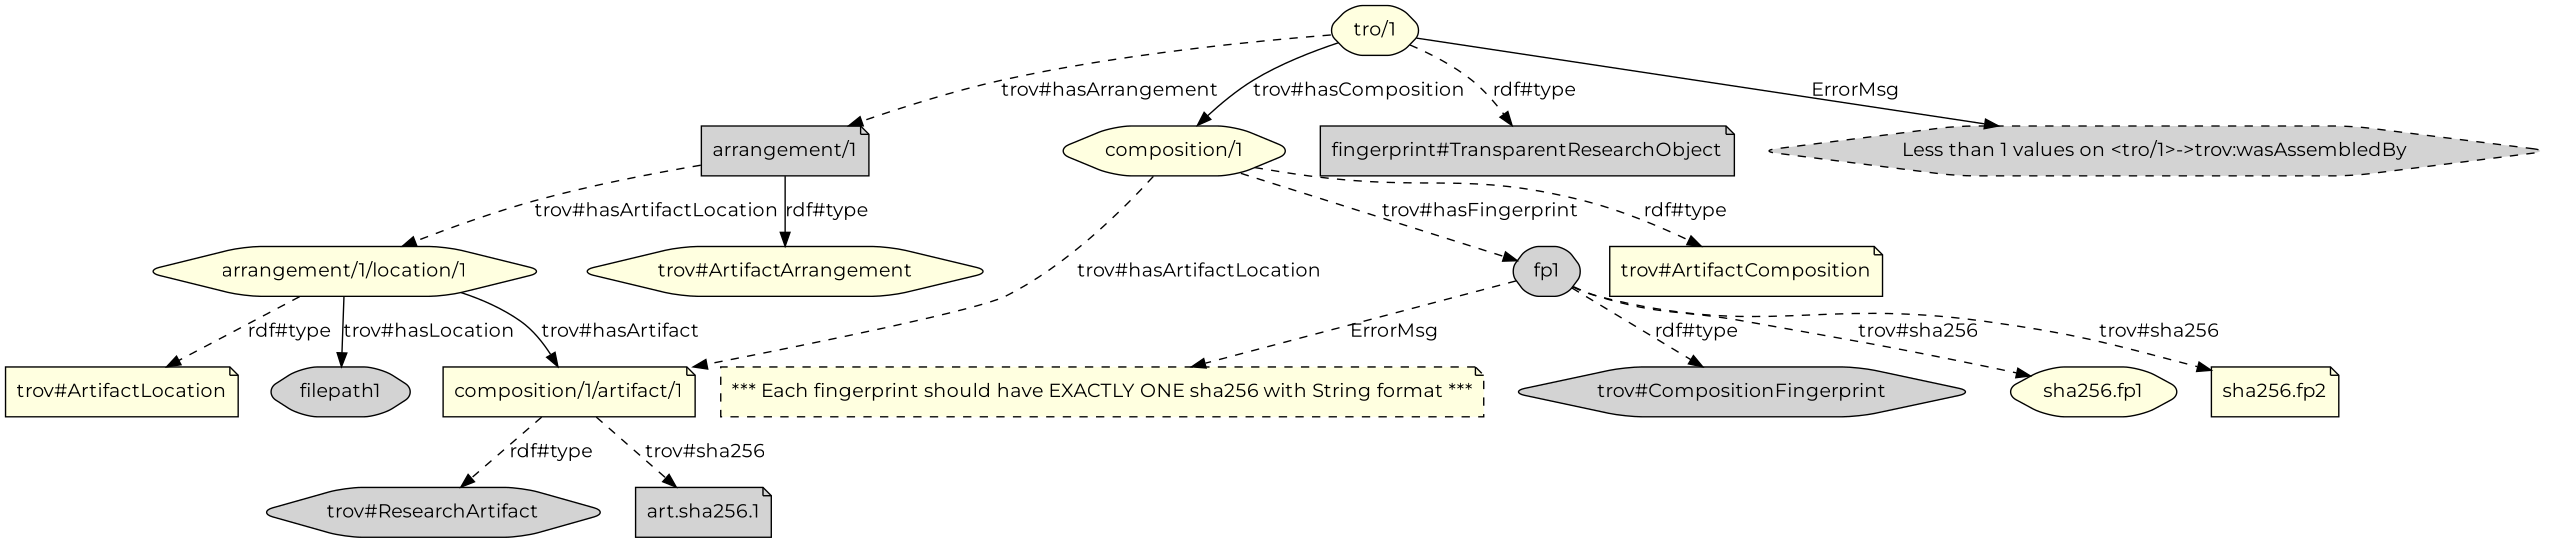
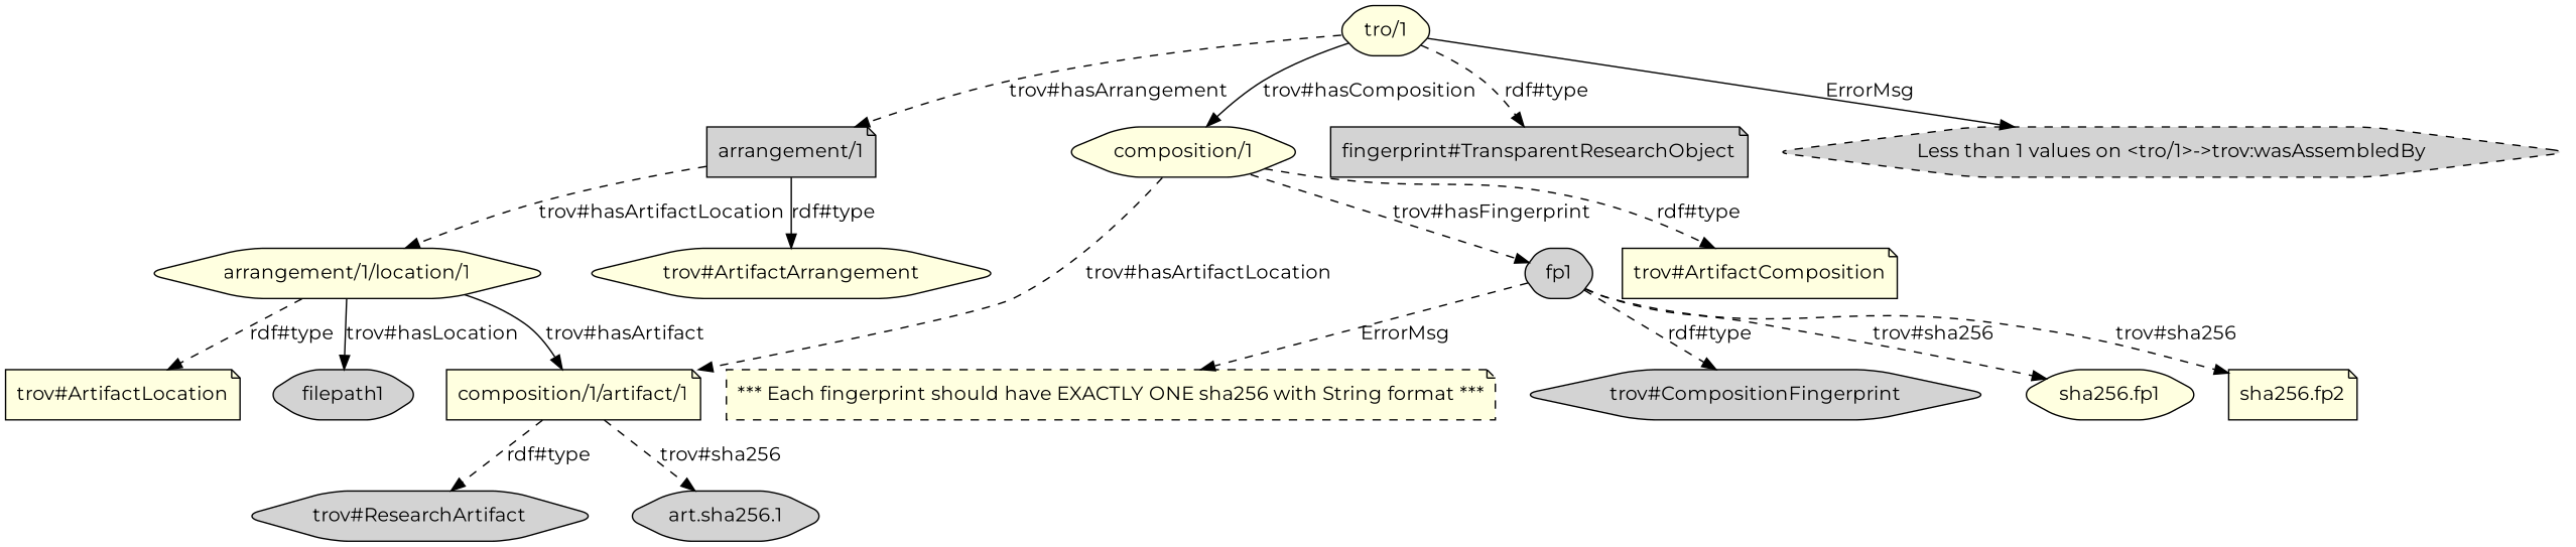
  strict digraph {
    fontname=Montserrat
    node [fillcolor=lightyellow fontname=Montserrat shape=hexagon style="filled, rounded"]
    edge [fontname=Montserrat style=dashed]
    "arrangement/1" [fillcolor=lightgrey shape=note]
    "trov#ArtifactArrangement"
    "arrangement/1/location/1"
    "trov#ArtifactLocation" [shape=note]
    "composition/1/artifact/1" [shape=note]
    filepath1 [fillcolor=lightgrey]
    "trov#ResearchArtifact" [fillcolor=lightgrey]
-   "art.sha256.1" [fillcolor=lightgrey shape=note]
+   "art.sha256.1" [fillcolor=lightgrey]
    "composition/1"
    "trov#ArtifactComposition" [shape=note]
    fp1 [fillcolor=lightgrey]
    "trov#CompositionFingerprint" [fillcolor=lightgrey]
    "sha256.fp1"
    "sha256.fp2" [shape=note]
    "*** Each fingerprint should have EXACTLY ONE sha256 with String format ***" [shape=note style="filled, rounded, dashed"]
    "tro/1"
    n17 [fillcolor=lightgrey label="fingerprint#TransparentResearchObject" shape=note]
    "Less than 1 values on <tro/1>->trov:wasAssembledBy" [fillcolor=lightgrey style="filled, rounded, dashed"]
    "arrangement/1" -> "trov#ArtifactArrangement" [label="rdf#type" style=solid]
    "arrangement/1" -> "arrangement/1/location/1" [label="trov#hasArtifactLocation"]
    "arrangement/1/location/1" -> "trov#ArtifactLocation" [label="rdf#type"]
    "arrangement/1/location/1" -> "composition/1/artifact/1" [label="trov#hasArtifact" style=solid]
    "arrangement/1/location/1" -> filepath1 [label="trov#hasLocation" style=solid]
    "composition/1/artifact/1" -> "trov#ResearchArtifact" [label="rdf#type"]
    "composition/1/artifact/1" -> "art.sha256.1" [label="trov#sha256"]
    "composition/1" -> "composition/1/artifact/1" [label="trov#hasArtifactLocation"]
    "composition/1" -> "trov#ArtifactComposition" [label="rdf#type"]
    "composition/1" -> fp1 [label="trov#hasFingerprint"]
    fp1 -> "trov#CompositionFingerprint" [label="rdf#type"]
    fp1 -> "sha256.fp1" [label="trov#sha256"]
    fp1 -> "sha256.fp2" [label="trov#sha256"]
    fp1 -> "*** Each fingerprint should have EXACTLY ONE sha256 with String format ***" [label=ErrorMsg]
    "tro/1" -> "arrangement/1" [label="trov#hasArrangement"]
    "tro/1" -> "composition/1" [label="trov#hasComposition" style=solid]
    "tro/1" -> n17 [label="rdf#type"]
    "tro/1" -> "Less than 1 values on <tro/1>->trov:wasAssembledBy" [label=ErrorMsg style=solid]
  }
